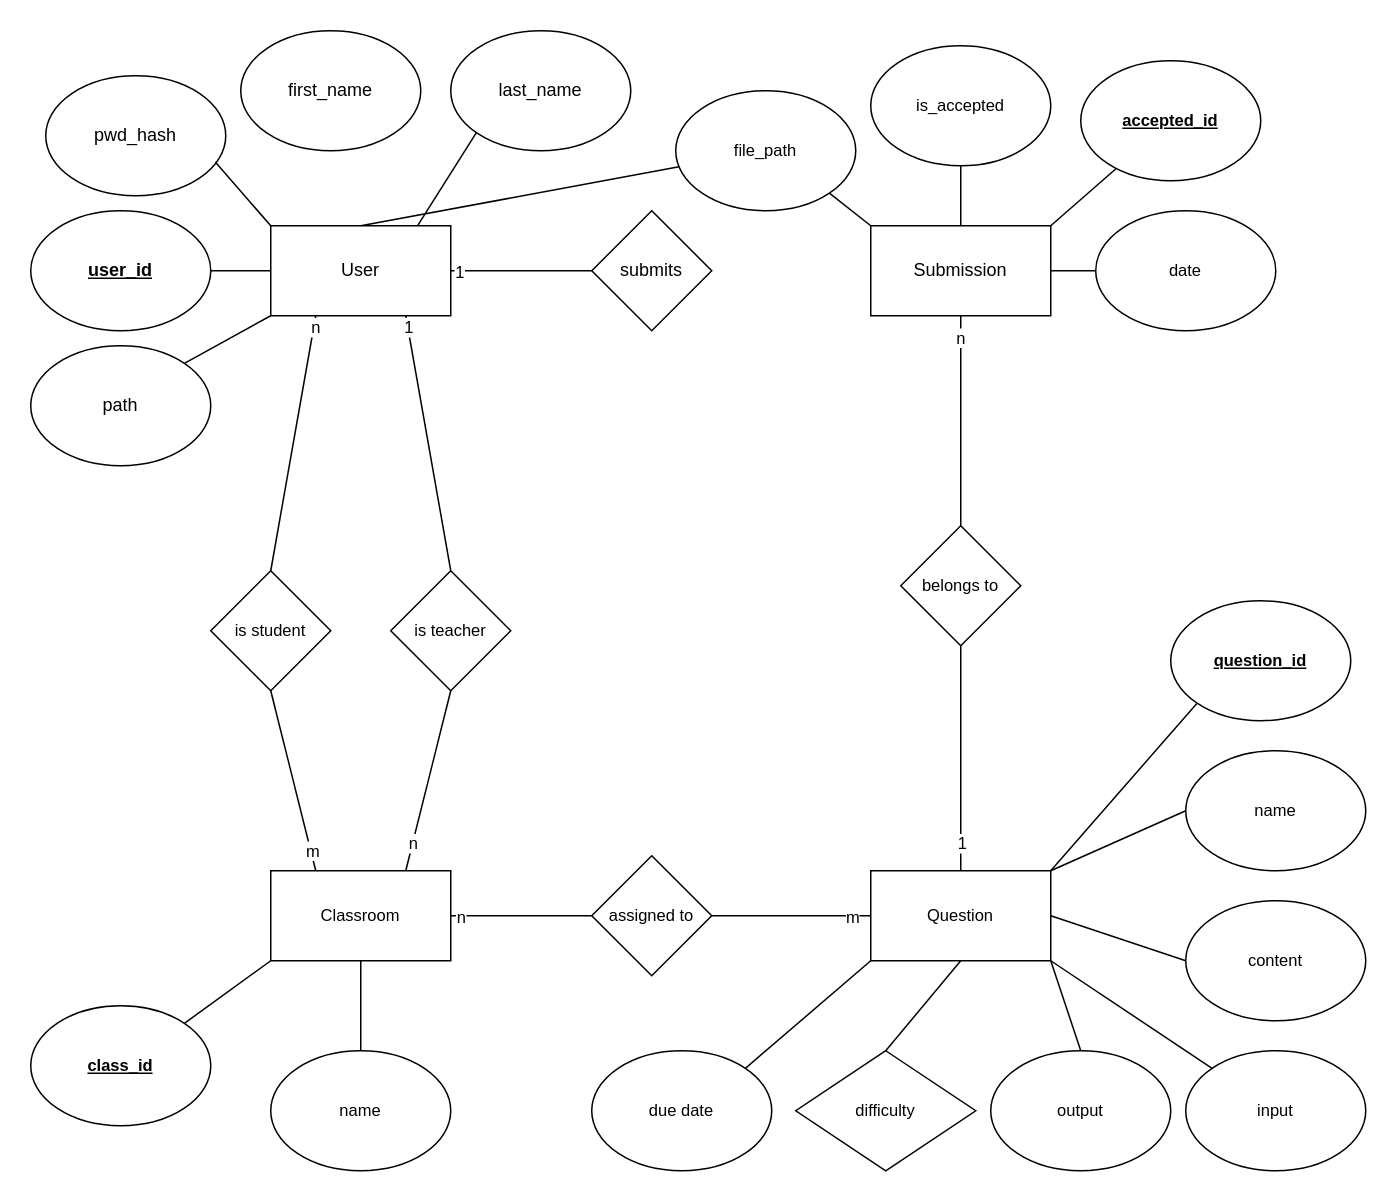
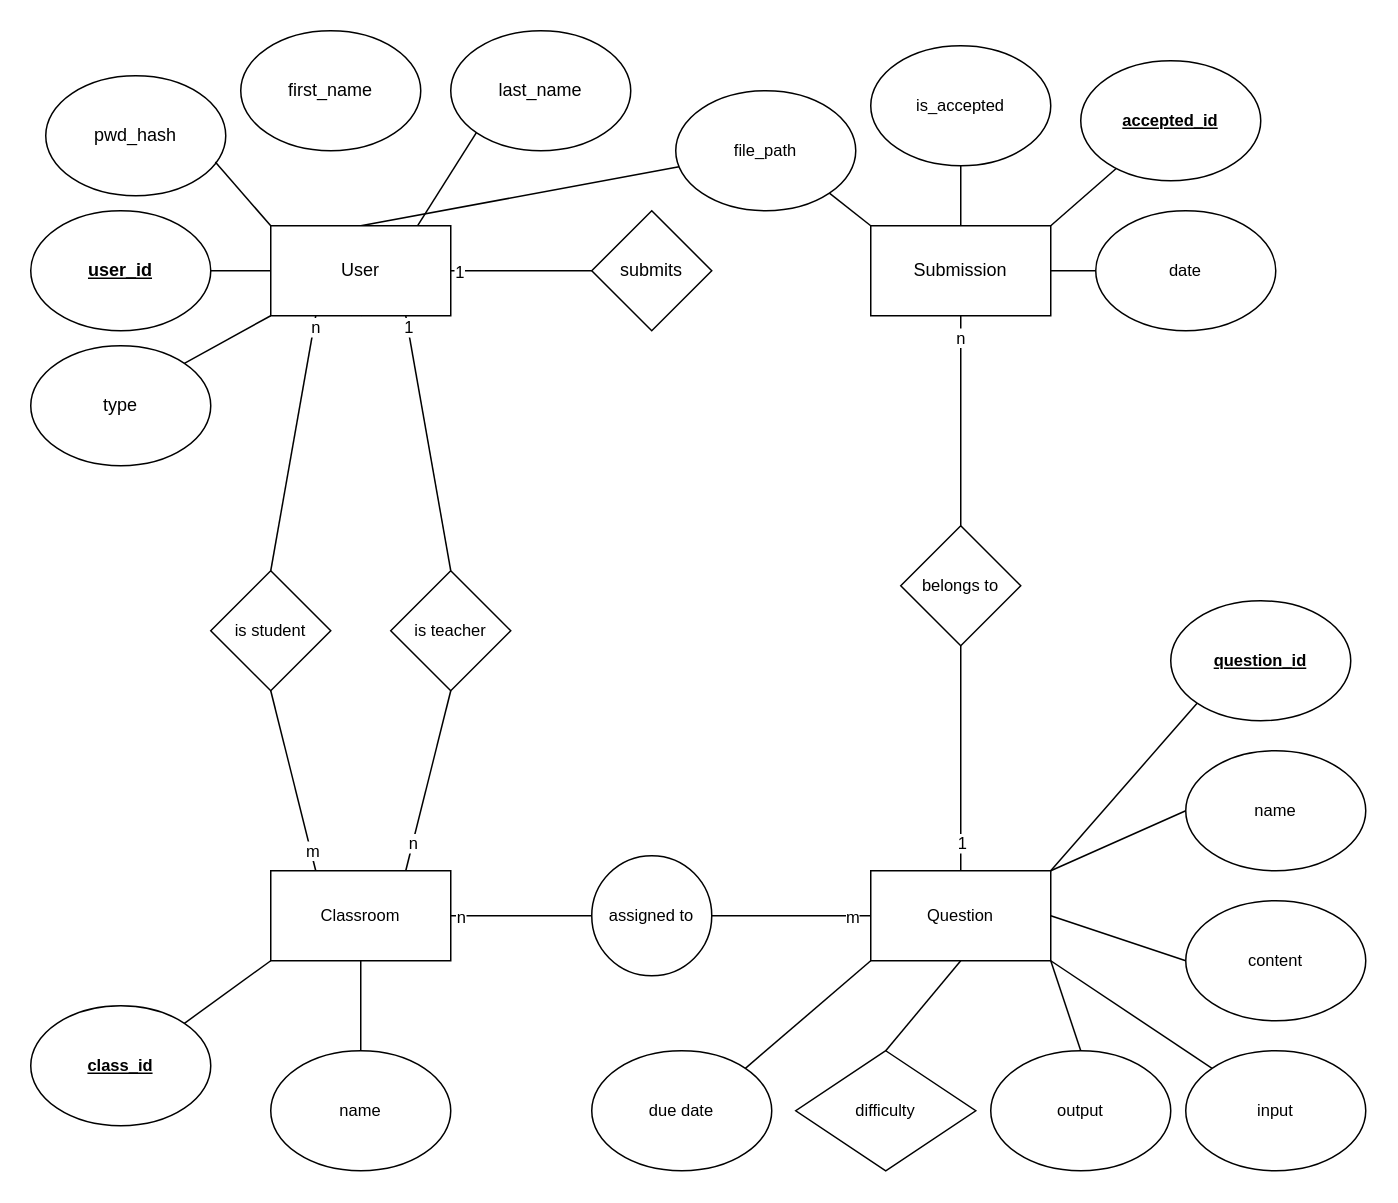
  <mxCell id="0" />
  <mxCell id="1" parent="0" />
  <mxCell id="2" style="edgeStyle=orthogonalEdgeStyle;rounded=0;orthogonalLoop=1;jettySize=auto;html=1;exitX=1;exitY=0.5;exitDx=0;exitDy=0;entryX=0;entryY=0.5;entryDx=0;entryDy=0;endArrow=none;startFill=0;" edge="1" parent="1" source="6" target="19"><mxGeometry relative="1" as="geometry" /></mxCell>
  <mxCell id="3" value="1" style="edgeLabel;html=1;align=center;verticalAlign=middle;resizable=0;points=[];" vertex="1" connectable="0" parent="2"><mxGeometry x="-0.895" relative="1" as="geometry"><mxPoint as="offset" /></mxGeometry></mxCell>
  <mxCell id="4" style="rounded=0;orthogonalLoop=1;jettySize=auto;html=1;exitX=0.5;exitY=0;exitDx=0;exitDy=0;endArrow=none;startFill=0;" edge="1" parent="1" source="6" target="24"><mxGeometry relative="1" as="geometry" /></mxCell>
  <mxCell id="5" style="edgeStyle=none;shape=connector;rounded=0;orthogonalLoop=1;jettySize=auto;html=1;exitX=0.5;exitY=1;exitDx=0;exitDy=0;entryX=0.5;entryY=0;entryDx=0;entryDy=0;strokeColor=default;align=center;verticalAlign=middle;fontFamily=Helvetica;fontSize=11;fontColor=default;labelBackgroundColor=default;startFill=0;endArrow=none;" edge="1" parent="1" source="6" target="11"><mxGeometry relative="1" as="geometry" /></mxCell>
  <mxCell id="6" value="User" style="rounded=0;whiteSpace=wrap;html=1;" vertex="1" parent="1"><mxGeometry x="180" y="150" width="120" height="60" as="geometry" /></mxCell>
  <mxCell id="7" value="&lt;b&gt;&lt;u&gt;user_id&lt;/u&gt;&lt;/b&gt;" style="ellipse;whiteSpace=wrap;html=1;" vertex="1" parent="1"><mxGeometry y="140" width="120" height="80" as="geometry" x="20" /></mxCell>
  <mxCell id="8" value="first_name" style="ellipse;whiteSpace=wrap;html=1;" vertex="1" parent="1"><mxGeometry x="160" y="20" width="120" height="80" as="geometry" /></mxCell>
  <mxCell id="9" value="pwd_hash" style="ellipse;whiteSpace=wrap;html=1;" vertex="1" parent="1"><mxGeometry x="30" y="50" width="120" height="80" as="geometry" /></mxCell>
- <mxCell id="10" value="path" style="ellipse;whiteSpace=wrap;html=1;" vertex="1" parent="1"><mxGeometry y="230" width="120" height="80" as="geometry" x="20" /></mxCell>
+ <mxCell id="10" value="type" style="ellipse;whiteSpace=wrap;html=1;" vertex="1" parent="1"><mxGeometry y="230" width="120" height="80" as="geometry" x="20" /></mxCell>
  <mxCell id="11" value="last_name" style="ellipse;whiteSpace=wrap;html=1;" vertex="1" parent="1"><mxGeometry x="300" y="20" width="120" height="80" as="geometry" /></mxCell>
  <mxCell id="12" style="edgeStyle=none;shape=connector;rounded=0;orthogonalLoop=1;jettySize=auto;html=1;exitX=0.5;exitY=0;exitDx=0;exitDy=0;entryX=0.5;entryY=1;entryDx=0;entryDy=0;strokeColor=default;align=center;verticalAlign=middle;fontFamily=Helvetica;fontSize=11;fontColor=default;labelBackgroundColor=default;startFill=0;endArrow=none;" edge="1" parent="1" source="18" target="23"><mxGeometry relative="1" as="geometry" /></mxCell>
  <mxCell id="13" style="edgeStyle=none;shape=connector;rounded=0;orthogonalLoop=1;jettySize=auto;html=1;exitX=1;exitY=0;exitDx=0;exitDy=0;strokeColor=default;align=center;verticalAlign=middle;fontFamily=Helvetica;fontSize=11;fontColor=default;labelBackgroundColor=default;startFill=0;endArrow=none;" edge="1" parent="1" source="18" target="26"><mxGeometry relative="1" as="geometry" /></mxCell>
  <mxCell id="14" style="edgeStyle=none;shape=connector;rounded=0;orthogonalLoop=1;jettySize=auto;html=1;exitX=1;exitY=0.5;exitDx=0;exitDy=0;entryX=0;entryY=0.5;entryDx=0;entryDy=0;strokeColor=default;align=center;verticalAlign=middle;fontFamily=Helvetica;fontSize=11;fontColor=default;labelBackgroundColor=default;startFill=0;endArrow=none;" edge="1" parent="1" source="18" target="25"><mxGeometry relative="1" as="geometry" /></mxCell>
  <mxCell id="15" style="edgeStyle=none;shape=connector;rounded=0;orthogonalLoop=1;jettySize=auto;html=1;exitX=0;exitY=0;exitDx=0;exitDy=0;entryX=1;entryY=1;entryDx=0;entryDy=0;strokeColor=default;align=center;verticalAlign=middle;fontFamily=Helvetica;fontSize=11;fontColor=default;labelBackgroundColor=default;startFill=0;endArrow=none;" edge="1" parent="1" source="18" target="24"><mxGeometry relative="1" as="geometry" /></mxCell>
  <mxCell id="16" style="edgeStyle=none;shape=connector;rounded=0;orthogonalLoop=1;jettySize=auto;html=1;exitX=0.5;exitY=1;exitDx=0;exitDy=0;entryX=0.5;entryY=0;entryDx=0;entryDy=0;strokeColor=default;align=center;verticalAlign=middle;fontFamily=Helvetica;fontSize=11;fontColor=default;labelBackgroundColor=default;startFill=0;endArrow=none;" edge="1" parent="1" source="18" target="31"><mxGeometry relative="1" as="geometry" /></mxCell>
  <mxCell id="17" value="n" style="edgeLabel;html=1;align=center;verticalAlign=middle;resizable=0;points=[];fontFamily=Helvetica;fontSize=11;fontColor=default;labelBackgroundColor=default;" vertex="1" connectable="0" parent="16"><mxGeometry x="-0.807" y="-1" relative="1" as="geometry"><mxPoint as="offset" /></mxGeometry></mxCell>
  <mxCell id="18" value="Submission" style="rounded=0;whiteSpace=wrap;html=1;" vertex="1" parent="1"><mxGeometry x="580" y="150" width="120" height="60" as="geometry" /></mxCell>
  <mxCell id="19" value="submits" style="rhombus;whiteSpace=wrap;html=1;" vertex="1" parent="1"><mxGeometry x="394" y="140" width="80" height="80" as="geometry" /></mxCell>
  <mxCell id="20" style="edgeStyle=none;shape=connector;rounded=0;orthogonalLoop=1;jettySize=auto;html=1;exitX=0;exitY=0;exitDx=0;exitDy=0;entryX=0.942;entryY=0.719;entryDx=0;entryDy=0;entryPerimeter=0;strokeColor=default;align=center;verticalAlign=middle;fontFamily=Helvetica;fontSize=11;fontColor=default;labelBackgroundColor=default;startFill=0;endArrow=none;" edge="1" parent="1" source="6" target="9"><mxGeometry relative="1" as="geometry" /></mxCell>
  <mxCell id="21" style="edgeStyle=none;shape=connector;rounded=0;orthogonalLoop=1;jettySize=auto;html=1;exitX=0;exitY=0.5;exitDx=0;exitDy=0;entryX=1;entryY=0.5;entryDx=0;entryDy=0;strokeColor=default;align=center;verticalAlign=middle;fontFamily=Helvetica;fontSize=11;fontColor=default;labelBackgroundColor=default;startFill=0;endArrow=none;" edge="1" parent="1" source="6" target="7"><mxGeometry relative="1" as="geometry" /></mxCell>
  <mxCell id="22" style="edgeStyle=none;shape=connector;rounded=0;orthogonalLoop=1;jettySize=auto;html=1;exitX=0;exitY=1;exitDx=0;exitDy=0;entryX=1;entryY=0;entryDx=0;entryDy=0;strokeColor=default;align=center;verticalAlign=middle;fontFamily=Helvetica;fontSize=11;fontColor=default;labelBackgroundColor=default;startFill=0;endArrow=none;" edge="1" parent="1" source="6" target="10"><mxGeometry relative="1" as="geometry" /></mxCell>
  <mxCell id="23" value="is_accepted" style="ellipse;whiteSpace=wrap;html=1;fontFamily=Helvetica;fontSize=11;fontColor=default;labelBackgroundColor=default;" vertex="1" parent="1"><mxGeometry x="580" y="30" width="120" height="80" as="geometry" /></mxCell>
  <mxCell id="24" value="file_path" style="ellipse;whiteSpace=wrap;html=1;fontFamily=Helvetica;fontSize=11;fontColor=default;labelBackgroundColor=default;" vertex="1" parent="1"><mxGeometry x="450" y="60" width="120" height="80" as="geometry" /></mxCell>
  <mxCell id="25" value="date" style="ellipse;whiteSpace=wrap;html=1;fontFamily=Helvetica;fontSize=11;fontColor=default;labelBackgroundColor=default;" vertex="1" parent="1"><mxGeometry x="730" y="140" width="120" height="80" as="geometry" /></mxCell>
  <mxCell id="26" value="&lt;b&gt;&lt;u&gt;accepted_id&lt;/u&gt;&lt;/b&gt;" style="ellipse;whiteSpace=wrap;html=1;fontFamily=Helvetica;fontSize=11;fontColor=default;labelBackgroundColor=default;" vertex="1" parent="1"><mxGeometry x="720" y="40" width="120" height="80" as="geometry" /></mxCell>
  <mxCell id="27" style="edgeStyle=none;shape=connector;rounded=0;orthogonalLoop=1;jettySize=auto;html=1;exitX=1;exitY=0;exitDx=0;exitDy=0;entryX=0;entryY=1;entryDx=0;entryDy=0;strokeColor=default;align=center;verticalAlign=middle;fontFamily=Helvetica;fontSize=11;fontColor=default;labelBackgroundColor=default;startFill=0;endArrow=none;" edge="1" parent="1" source="28" target="34"><mxGeometry relative="1" as="geometry" /></mxCell>
  <mxCell id="28" value="Question" style="rounded=0;whiteSpace=wrap;html=1;fontFamily=Helvetica;fontSize=11;fontColor=default;labelBackgroundColor=default;" vertex="1" parent="1"><mxGeometry x="580" y="580" width="120" height="60" as="geometry" /></mxCell>
  <mxCell id="29" style="edgeStyle=none;shape=connector;rounded=0;orthogonalLoop=1;jettySize=auto;html=1;exitX=0.5;exitY=1;exitDx=0;exitDy=0;entryX=0.5;entryY=0;entryDx=0;entryDy=0;strokeColor=default;align=center;verticalAlign=middle;fontFamily=Helvetica;fontSize=11;fontColor=default;labelBackgroundColor=default;startFill=0;endArrow=none;" edge="1" parent="1" source="31" target="28"><mxGeometry relative="1" as="geometry" /></mxCell>
  <mxCell id="30" value="1" style="edgeLabel;html=1;align=center;verticalAlign=middle;resizable=0;points=[];fontFamily=Helvetica;fontSize=11;fontColor=default;labelBackgroundColor=default;" vertex="1" connectable="0" parent="29"><mxGeometry x="0.749" relative="1" as="geometry"><mxPoint as="offset" /></mxGeometry></mxCell>
  <mxCell id="31" value="belongs to" style="rhombus;whiteSpace=wrap;html=1;fontFamily=Helvetica;fontSize=11;fontColor=default;labelBackgroundColor=default;" vertex="1" parent="1"><mxGeometry x="600" y="350" width="80" height="80" as="geometry" /></mxCell>
  <mxCell id="32" style="edgeStyle=none;shape=connector;rounded=0;orthogonalLoop=1;jettySize=auto;html=1;exitX=0.5;exitY=0;exitDx=0;exitDy=0;strokeColor=default;align=center;verticalAlign=middle;fontFamily=Helvetica;fontSize=11;fontColor=default;labelBackgroundColor=default;startFill=0;endArrow=none;" edge="1" parent="1" source="33"><mxGeometry relative="1" as="geometry"><mxPoint x="700" y="640" as="targetPoint" /></mxGeometry></mxCell>
  <mxCell id="33" value="output" style="ellipse;whiteSpace=wrap;html=1;fontFamily=Helvetica;fontSize=11;fontColor=default;labelBackgroundColor=default;" vertex="1" parent="1"><mxGeometry x="660" y="700" width="120" height="80" as="geometry" /></mxCell>
  <mxCell id="34" value="&lt;b&gt;&lt;u&gt;question_id&lt;/u&gt;&lt;/b&gt;" style="ellipse;whiteSpace=wrap;html=1;fontFamily=Helvetica;fontSize=11;fontColor=default;labelBackgroundColor=default;" vertex="1" parent="1"><mxGeometry x="780" y="400" width="120" height="80" as="geometry" /></mxCell>
  <mxCell id="35" style="edgeStyle=none;shape=connector;rounded=0;orthogonalLoop=1;jettySize=auto;html=1;exitX=0;exitY=0.5;exitDx=0;exitDy=0;entryX=1;entryY=0.5;entryDx=0;entryDy=0;strokeColor=default;align=center;verticalAlign=middle;fontFamily=Helvetica;fontSize=11;fontColor=default;labelBackgroundColor=default;startFill=0;endArrow=none;" edge="1" parent="1" source="36" target="28"><mxGeometry relative="1" as="geometry" /></mxCell>
  <mxCell id="36" value="content" style="ellipse;whiteSpace=wrap;html=1;fontFamily=Helvetica;fontSize=11;fontColor=default;labelBackgroundColor=default;" vertex="1" parent="1"><mxGeometry x="790" y="600" width="120" height="80" as="geometry" /></mxCell>
  <mxCell id="37" style="edgeStyle=none;shape=connector;rounded=0;orthogonalLoop=1;jettySize=auto;html=1;exitX=0;exitY=0;exitDx=0;exitDy=0;entryX=1;entryY=1;entryDx=0;entryDy=0;strokeColor=default;align=center;verticalAlign=middle;fontFamily=Helvetica;fontSize=11;fontColor=default;labelBackgroundColor=default;startFill=0;endArrow=none;" edge="1" parent="1" source="38" target="28"><mxGeometry relative="1" as="geometry" /></mxCell>
  <mxCell id="38" value="input" style="ellipse;whiteSpace=wrap;html=1;fontFamily=Helvetica;fontSize=11;fontColor=default;labelBackgroundColor=default;" vertex="1" parent="1"><mxGeometry x="790" y="700" width="120" height="80" as="geometry" /></mxCell>
  <mxCell id="39" style="edgeStyle=none;shape=connector;rounded=0;orthogonalLoop=1;jettySize=auto;html=1;exitX=0.5;exitY=0;exitDx=0;exitDy=0;entryX=0.5;entryY=1;entryDx=0;entryDy=0;strokeColor=default;align=center;verticalAlign=middle;fontFamily=Helvetica;fontSize=11;fontColor=default;labelBackgroundColor=default;startFill=0;endArrow=none;" edge="1" parent="1" source="40" target="28"><mxGeometry relative="1" as="geometry" /></mxCell>
  <mxCell id="40" value="difficulty" style="rhombus;whiteSpace=wrap;html=1;fontFamily=Helvetica;fontSize=11;fontColor=default;labelBackgroundColor=default;" vertex="1" parent="1"><mxGeometry x="530" y="700" width="120" height="80" as="geometry" /></mxCell>
  <mxCell id="41" style="edgeStyle=none;shape=connector;rounded=0;orthogonalLoop=1;jettySize=auto;html=1;exitX=0;exitY=0.5;exitDx=0;exitDy=0;entryX=1;entryY=0;entryDx=0;entryDy=0;strokeColor=default;align=center;verticalAlign=middle;fontFamily=Helvetica;fontSize=11;fontColor=default;labelBackgroundColor=default;startFill=0;endArrow=none;" edge="1" parent="1" source="42" target="28"><mxGeometry relative="1" as="geometry" /></mxCell>
  <mxCell id="42" value="name" style="ellipse;whiteSpace=wrap;html=1;fontFamily=Helvetica;fontSize=11;fontColor=default;labelBackgroundColor=default;" vertex="1" parent="1"><mxGeometry x="790" y="500" width="120" height="80" as="geometry" /></mxCell>
  <mxCell id="43" style="edgeStyle=none;shape=connector;rounded=0;orthogonalLoop=1;jettySize=auto;html=1;exitX=1;exitY=0;exitDx=0;exitDy=0;entryX=0;entryY=1;entryDx=0;entryDy=0;strokeColor=default;align=center;verticalAlign=middle;fontFamily=Helvetica;fontSize=11;fontColor=default;labelBackgroundColor=default;startFill=0;endArrow=none;" edge="1" parent="1" source="44" target="28"><mxGeometry relative="1" as="geometry" /></mxCell>
  <mxCell id="44" value="due date" style="ellipse;whiteSpace=wrap;html=1;fontFamily=Helvetica;fontSize=11;fontColor=default;labelBackgroundColor=default;" vertex="1" parent="1"><mxGeometry x="394" y="700" width="120" height="80" as="geometry" /></mxCell>
  <mxCell id="45" style="edgeStyle=none;shape=connector;rounded=0;orthogonalLoop=1;jettySize=auto;html=1;exitX=0.5;exitY=1;exitDx=0;exitDy=0;entryX=0.5;entryY=0;entryDx=0;entryDy=0;strokeColor=default;align=center;verticalAlign=middle;fontFamily=Helvetica;fontSize=11;fontColor=default;labelBackgroundColor=default;startFill=0;endArrow=none;" edge="1" parent="1" source="46" target="62"><mxGeometry relative="1" as="geometry" /></mxCell>
  <mxCell id="46" value="Classroom" style="rounded=0;whiteSpace=wrap;html=1;fontFamily=Helvetica;fontSize=11;fontColor=default;labelBackgroundColor=default;" vertex="1" parent="1"><mxGeometry x="180" y="580" width="120" height="60" as="geometry" /></mxCell>
  <mxCell id="47" style="edgeStyle=none;shape=connector;rounded=0;orthogonalLoop=1;jettySize=auto;html=1;exitX=0.5;exitY=0;exitDx=0;exitDy=0;entryX=0.75;entryY=1;entryDx=0;entryDy=0;strokeColor=default;align=center;verticalAlign=middle;fontFamily=Helvetica;fontSize=11;fontColor=default;labelBackgroundColor=default;startFill=0;endArrow=none;" edge="1" parent="1" source="51" target="6"><mxGeometry relative="1" as="geometry" /></mxCell>
  <mxCell id="48" value="1" style="edgeLabel;html=1;align=center;verticalAlign=middle;resizable=0;points=[];fontFamily=Helvetica;fontSize=11;fontColor=default;labelBackgroundColor=default;" vertex="1" connectable="0" parent="47"><mxGeometry x="0.916" relative="1" as="geometry"><mxPoint as="offset" /></mxGeometry></mxCell>
  <mxCell id="49" style="edgeStyle=none;shape=connector;rounded=0;orthogonalLoop=1;jettySize=auto;html=1;exitX=0.5;exitY=1;exitDx=0;exitDy=0;entryX=0.75;entryY=0;entryDx=0;entryDy=0;strokeColor=default;align=center;verticalAlign=middle;fontFamily=Helvetica;fontSize=11;fontColor=default;labelBackgroundColor=default;startFill=0;endArrow=none;" edge="1" parent="1" source="51" target="46"><mxGeometry relative="1" as="geometry" /></mxCell>
  <mxCell id="50" value="n" style="edgeLabel;html=1;align=center;verticalAlign=middle;resizable=0;points=[];fontFamily=Helvetica;fontSize=11;fontColor=default;labelBackgroundColor=default;" vertex="1" connectable="0" parent="49"><mxGeometry x="0.703" relative="1" as="geometry"><mxPoint as="offset" /></mxGeometry></mxCell>
  <mxCell id="51" value="is teacher" style="rhombus;whiteSpace=wrap;html=1;fontFamily=Helvetica;fontSize=11;fontColor=default;labelBackgroundColor=default;" vertex="1" parent="1"><mxGeometry x="260" y="380" width="80" height="80" as="geometry" /></mxCell>
  <mxCell id="52" style="edgeStyle=none;shape=connector;rounded=0;orthogonalLoop=1;jettySize=auto;html=1;exitX=0.5;exitY=0;exitDx=0;exitDy=0;entryX=0.25;entryY=1;entryDx=0;entryDy=0;strokeColor=default;align=center;verticalAlign=middle;fontFamily=Helvetica;fontSize=11;fontColor=default;labelBackgroundColor=default;startFill=0;endArrow=none;" edge="1" parent="1" source="56" target="6"><mxGeometry relative="1" as="geometry" /></mxCell>
  <mxCell id="53" value="n" style="edgeLabel;html=1;align=center;verticalAlign=middle;resizable=0;points=[];fontFamily=Helvetica;fontSize=11;fontColor=default;labelBackgroundColor=default;" vertex="1" connectable="0" parent="52"><mxGeometry x="0.908" y="-1" relative="1" as="geometry"><mxPoint as="offset" /></mxGeometry></mxCell>
  <mxCell id="54" style="edgeStyle=none;shape=connector;rounded=0;orthogonalLoop=1;jettySize=auto;html=1;exitX=0.5;exitY=1;exitDx=0;exitDy=0;entryX=0.25;entryY=0;entryDx=0;entryDy=0;strokeColor=default;align=center;verticalAlign=middle;fontFamily=Helvetica;fontSize=11;fontColor=default;labelBackgroundColor=default;startFill=0;endArrow=none;" edge="1" parent="1" source="56" target="46"><mxGeometry relative="1" as="geometry" /></mxCell>
  <mxCell id="55" value="m" style="edgeLabel;html=1;align=center;verticalAlign=middle;resizable=0;points=[];fontFamily=Helvetica;fontSize=11;fontColor=default;labelBackgroundColor=default;" vertex="1" connectable="0" parent="54"><mxGeometry x="0.771" y="1" relative="1" as="geometry"><mxPoint as="offset" /></mxGeometry></mxCell>
  <mxCell id="56" value="is student" style="rhombus;whiteSpace=wrap;html=1;fontFamily=Helvetica;fontSize=11;fontColor=default;labelBackgroundColor=default;" vertex="1" parent="1"><mxGeometry x="140" y="380" width="80" height="80" as="geometry" /></mxCell>
  <mxCell id="57" style="edgeStyle=none;shape=connector;rounded=0;orthogonalLoop=1;jettySize=auto;html=1;exitX=0;exitY=0.5;exitDx=0;exitDy=0;entryX=1;entryY=0.5;entryDx=0;entryDy=0;strokeColor=default;align=center;verticalAlign=middle;fontFamily=Helvetica;fontSize=11;fontColor=default;labelBackgroundColor=default;startFill=0;endArrow=none;" edge="1" parent="1" source="61" target="46"><mxGeometry relative="1" as="geometry" /></mxCell>
  <mxCell id="58" value="n" style="edgeLabel;html=1;align=center;verticalAlign=middle;resizable=0;points=[];fontFamily=Helvetica;fontSize=11;fontColor=default;labelBackgroundColor=default;" vertex="1" connectable="0" parent="57"><mxGeometry x="0.865" relative="1" as="geometry"><mxPoint as="offset" /></mxGeometry></mxCell>
  <mxCell id="59" style="edgeStyle=none;shape=connector;rounded=0;orthogonalLoop=1;jettySize=auto;html=1;exitX=1;exitY=0.5;exitDx=0;exitDy=0;entryX=0;entryY=0.5;entryDx=0;entryDy=0;strokeColor=default;align=center;verticalAlign=middle;fontFamily=Helvetica;fontSize=11;fontColor=default;labelBackgroundColor=default;startFill=0;endArrow=none;" edge="1" parent="1" source="61" target="28"><mxGeometry relative="1" as="geometry" /></mxCell>
  <mxCell id="60" value="m" style="edgeLabel;html=1;align=center;verticalAlign=middle;resizable=0;points=[];fontFamily=Helvetica;fontSize=11;fontColor=default;labelBackgroundColor=default;" vertex="1" connectable="0" parent="59"><mxGeometry x="0.76" relative="1" as="geometry"><mxPoint as="offset" /></mxGeometry></mxCell>
- <mxCell id="61" value="assigned to" style="rhombus;whiteSpace=wrap;html=1;fontFamily=Helvetica;fontSize=11;fontColor=default;labelBackgroundColor=default;" vertex="1" parent="1"><mxGeometry x="394" y="570" width="80" height="80" as="geometry" /></mxCell>
+ <mxCell id="61" value="assigned to" style="ellipse;whiteSpace=wrap;html=1;fontFamily=Helvetica;fontSize=11;fontColor=default;labelBackgroundColor=default;" vertex="1" parent="1"><mxGeometry x="394" y="570" width="80" height="80" as="geometry" /></mxCell>
  <mxCell id="62" value="name" style="ellipse;whiteSpace=wrap;html=1;fontFamily=Helvetica;fontSize=11;fontColor=default;labelBackgroundColor=default;" vertex="1" parent="1"><mxGeometry x="180" y="700" width="120" height="80" as="geometry" /></mxCell>
  <mxCell id="63" style="edgeStyle=none;shape=connector;rounded=0;orthogonalLoop=1;jettySize=auto;html=1;exitX=1;exitY=0;exitDx=0;exitDy=0;entryX=0;entryY=1;entryDx=0;entryDy=0;strokeColor=default;align=center;verticalAlign=middle;fontFamily=Helvetica;fontSize=11;fontColor=default;labelBackgroundColor=default;startFill=0;endArrow=none;" edge="1" parent="1" source="64" target="46"><mxGeometry relative="1" as="geometry" /></mxCell>
  <mxCell id="64" value="&lt;b&gt;&lt;u&gt;class_id&lt;/u&gt;&lt;/b&gt;" style="ellipse;whiteSpace=wrap;html=1;fontFamily=Helvetica;fontSize=11;fontColor=default;labelBackgroundColor=default;" vertex="1" parent="1"><mxGeometry y="670" width="120" height="80" as="geometry" x="20" /></mxCell>
